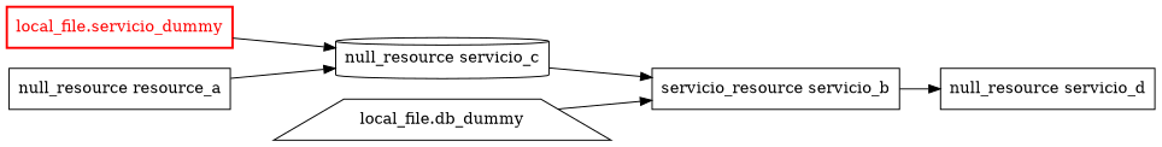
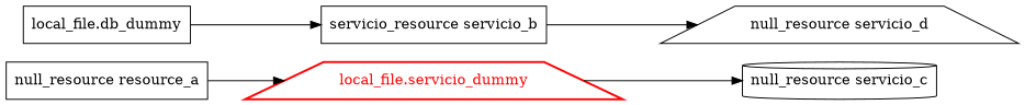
  digraph {
    rankdir=LR
    node [color=black fontcolor=black shape=trapezium style=solid]
-   "local_file.servicio_dummy" [color=red fontcolor=red shape=box style=bold]
+   "local_file.servicio_dummy" [color=red fontcolor=red style=bold]
    "null_resource servicio_c" [shape=cylinder]
    n3 [label="servicio_resource servicio_b" shape=box]
-   "null_resource servicio_d" [shape=box]
-   "local_file.db_dummy"
+   "null_resource servicio_d"
+   "local_file.db_dummy" [shape=box]
    n6 [label="null_resource resource_a" shape=box]
    "local_file.servicio_dummy" -> "null_resource servicio_c"
-   "null_resource servicio_c" -> n3
    n3 -> "null_resource servicio_d"
    "local_file.db_dummy" -> n3
-   n6 -> "null_resource servicio_c"
+   n6 -> "local_file.servicio_dummy"
  }
